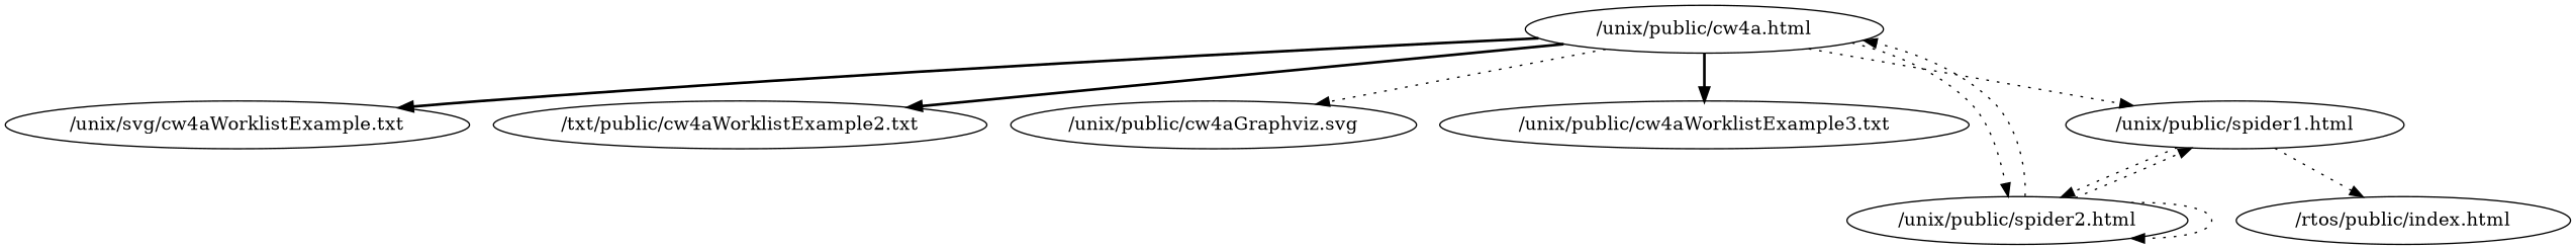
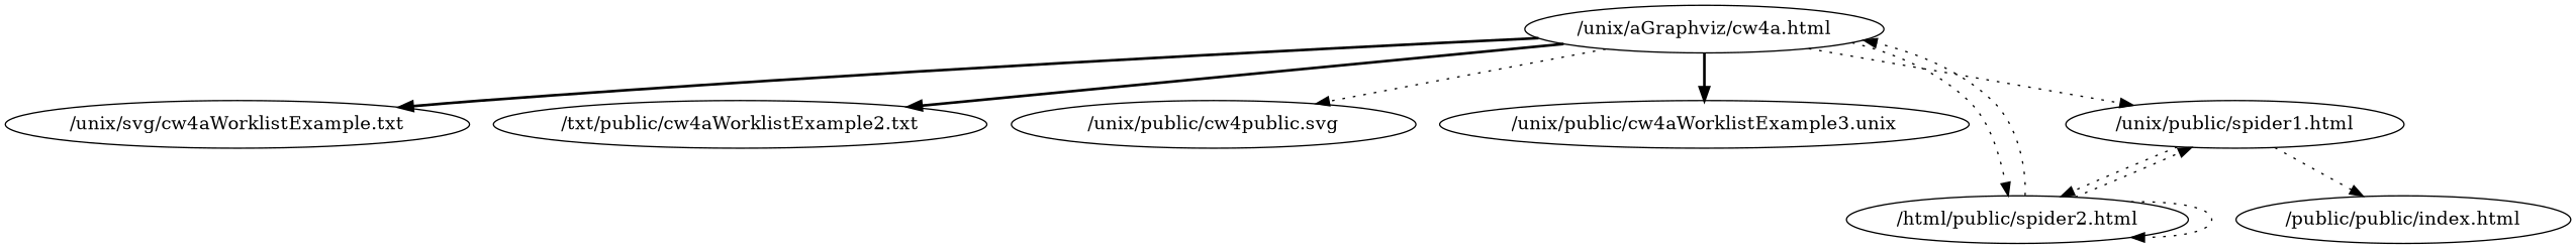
  digraph {
    edge [style=dotted]
    n1 [label="/unix/svg/cw4aWorklistExample.txt"]
-   "/unix/public/cw4a.html"
+   "/unix/public/cw4a.html" [label="/unix/aGraphviz/cw4a.html"]
    n3 [label="/txt/public/cw4aWorklistExample2.txt"]
-   "/unix/public/cw4aGraphviz.svg"
-   "/unix/public/cw4aWorklistExample3.txt"
+   "/unix/public/cw4aGraphviz.svg" [label="/unix/public/cw4public.svg"]
+   "/unix/public/cw4aWorklistExample3.txt" [label="/unix/public/cw4aWorklistExample3.unix"]
    "/unix/public/spider1.html"
-   "/unix/public/spider2.html"
-   "/rtos/public/index.html"
+   "/unix/public/spider2.html" [label="/html/public/spider2.html"]
+   "/rtos/public/index.html" [label="/public/public/index.html"]
    "/unix/public/cw4a.html" -> n1 [style=bold]
    "/unix/public/cw4a.html" -> n3 [style=bold]
    "/unix/public/cw4a.html" -> "/unix/public/cw4aGraphviz.svg"
    "/unix/public/cw4a.html" -> "/unix/public/cw4aWorklistExample3.txt" [style=bold]
    "/unix/public/cw4a.html" -> "/unix/public/spider1.html"
    "/unix/public/cw4a.html" -> "/unix/public/spider2.html"
    "/unix/public/spider1.html" -> "/unix/public/spider2.html"
    "/unix/public/spider1.html" -> "/rtos/public/index.html"
    "/unix/public/spider2.html" -> "/unix/public/cw4a.html"
    "/unix/public/spider2.html" -> "/unix/public/spider1.html"
    "/unix/public/spider2.html" -> "/unix/public/spider2.html"
  }
